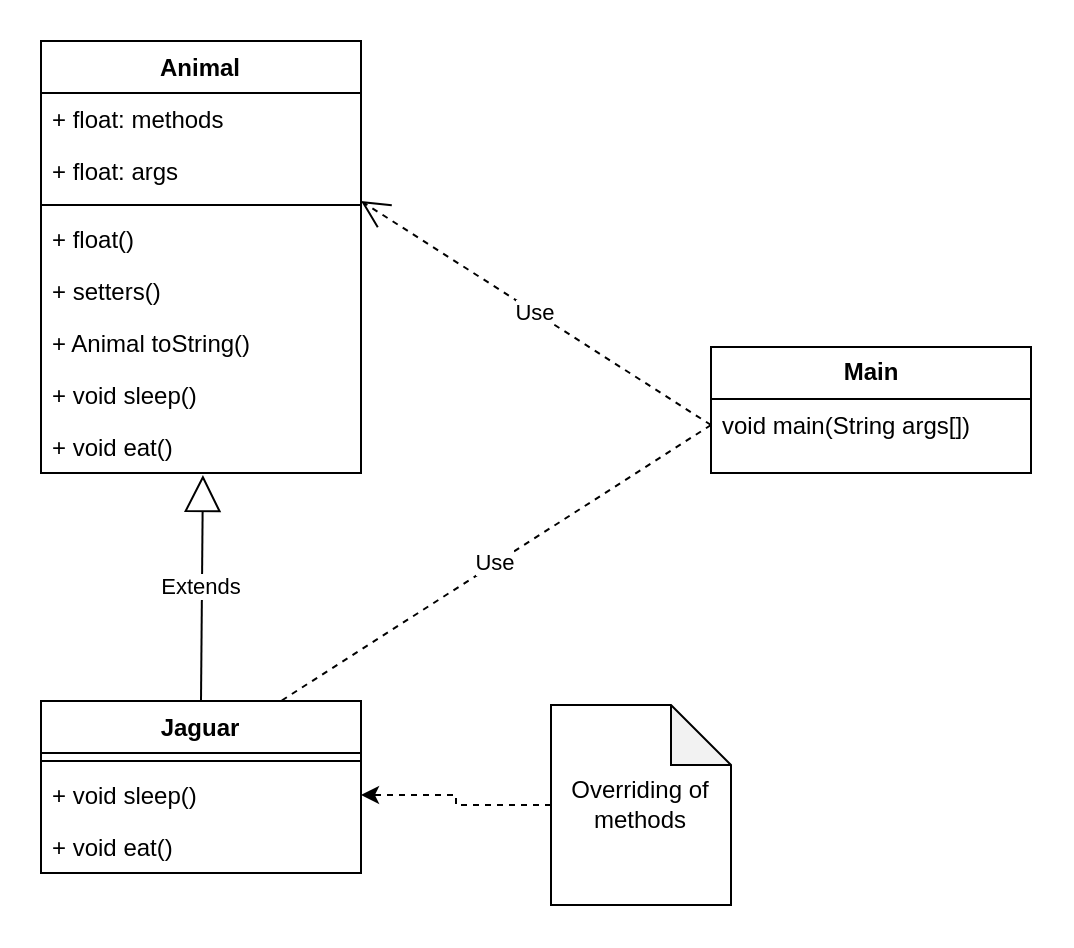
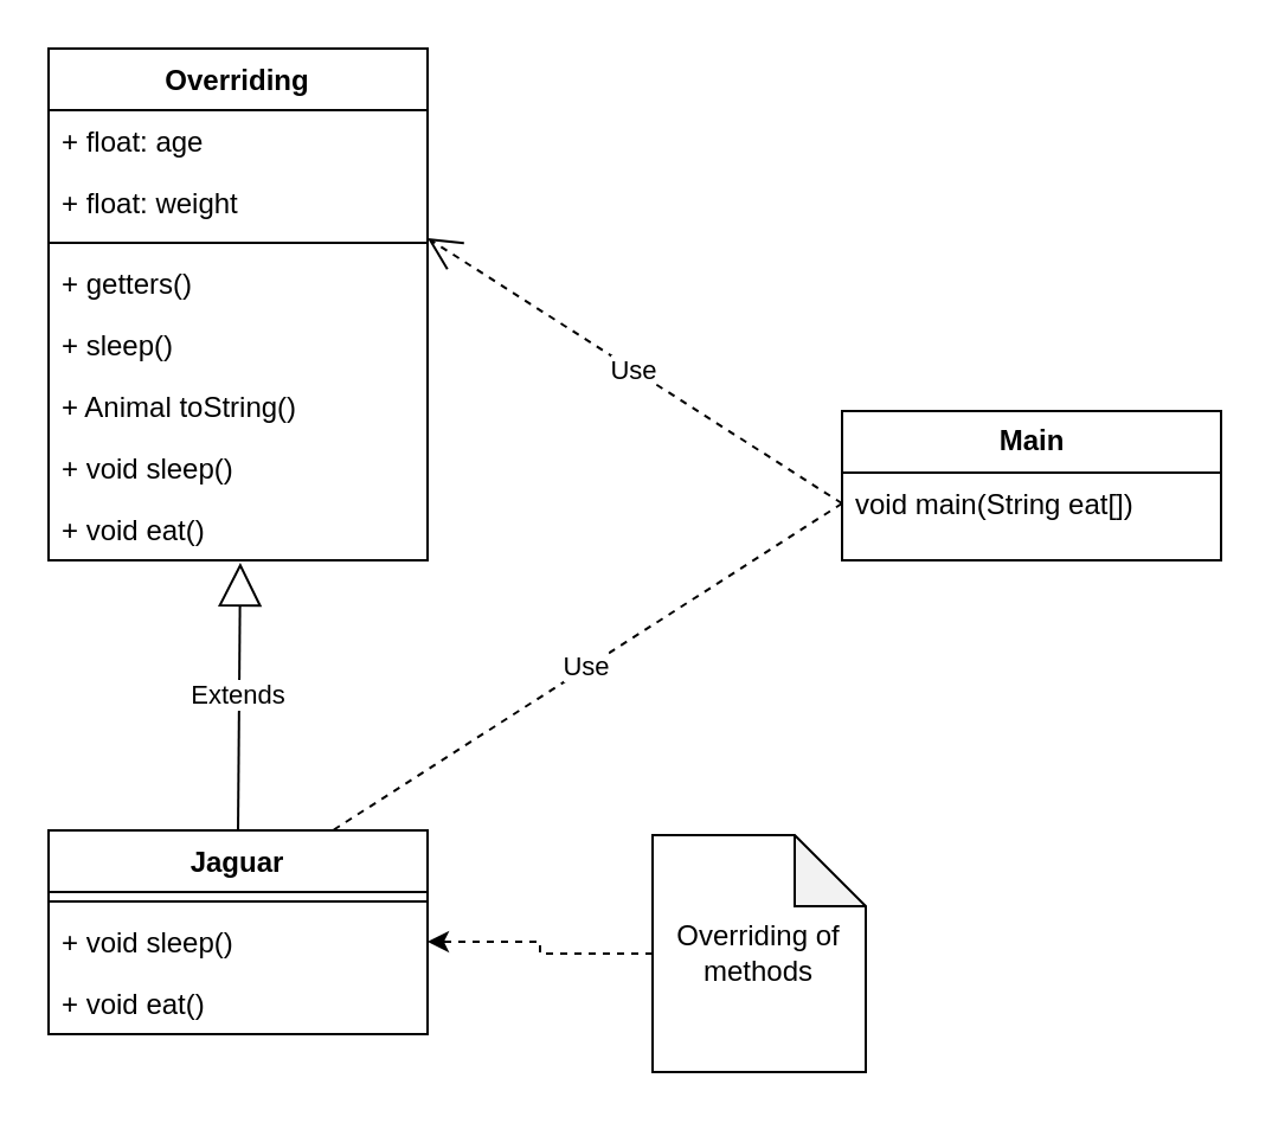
  <mxCell id="0" />
  <mxCell id="1" parent="0" />
- <mxCell id="2" value="Animal" style="swimlane;fontStyle=1;align=center;verticalAlign=top;childLayout=stackLayout;horizontal=1;startSize=26;horizontalStack=0;resizeParent=1;resizeParentMax=0;resizeLast=0;collapsible=1;marginBottom=0;" vertex="1" parent="1"><mxGeometry x="20" y="20" width="160" height="216" as="geometry" /></mxCell>
- <mxCell id="3" value="+ float: methods" style="text;strokeColor=none;fillColor=none;align=left;verticalAlign=top;spacingLeft=4;spacingRight=4;overflow=hidden;rotatable=0;points=[[0,0.5],[1,0.5]];portConstraint=eastwest;" vertex="1" parent="2"><mxGeometry y="26" width="160" height="26" as="geometry" /></mxCell>
- <mxCell id="4" value="+ float: args" style="text;strokeColor=none;fillColor=none;align=left;verticalAlign=top;spacingLeft=4;spacingRight=4;overflow=hidden;rotatable=0;points=[[0,0.5],[1,0.5]];portConstraint=eastwest;" vertex="1" parent="2"><mxGeometry y="52" width="160" height="26" as="geometry" /></mxCell>
+ <mxCell id="2" value="Overriding" style="swimlane;fontStyle=1;align=center;verticalAlign=top;childLayout=stackLayout;horizontal=1;startSize=26;horizontalStack=0;resizeParent=1;resizeParentMax=0;resizeLast=0;collapsible=1;marginBottom=0;" vertex="1" parent="1"><mxGeometry x="20" y="20" width="160" height="216" as="geometry" /></mxCell>
+ <mxCell id="3" value="+ float: age" style="text;strokeColor=none;fillColor=none;align=left;verticalAlign=top;spacingLeft=4;spacingRight=4;overflow=hidden;rotatable=0;points=[[0,0.5],[1,0.5]];portConstraint=eastwest;" vertex="1" parent="2"><mxGeometry y="26" width="160" height="26" as="geometry" /></mxCell>
+ <mxCell id="4" value="+ float: weight" style="text;strokeColor=none;fillColor=none;align=left;verticalAlign=top;spacingLeft=4;spacingRight=4;overflow=hidden;rotatable=0;points=[[0,0.5],[1,0.5]];portConstraint=eastwest;" vertex="1" parent="2"><mxGeometry y="52" width="160" height="26" as="geometry" /></mxCell>
  <mxCell id="5" value="" style="line;strokeWidth=1;fillColor=none;align=left;verticalAlign=middle;spacingTop=-1;spacingLeft=3;spacingRight=3;rotatable=0;labelPosition=right;points=[];portConstraint=eastwest;" vertex="1" parent="2"><mxGeometry y="78" width="160" height="8" as="geometry" /></mxCell>
- <mxCell id="6" value="+ float()" style="text;strokeColor=none;fillColor=none;align=left;verticalAlign=top;spacingLeft=4;spacingRight=4;overflow=hidden;rotatable=0;points=[[0,0.5],[1,0.5]];portConstraint=eastwest;" vertex="1" parent="2"><mxGeometry y="86" width="160" height="26" as="geometry" /></mxCell>
- <mxCell id="7" value="+ setters()" style="text;strokeColor=none;fillColor=none;align=left;verticalAlign=top;spacingLeft=4;spacingRight=4;overflow=hidden;rotatable=0;points=[[0,0.5],[1,0.5]];portConstraint=eastwest;" vertex="1" parent="2"><mxGeometry y="112" width="160" height="26" as="geometry" /></mxCell>
+ <mxCell id="6" value="+ getters()" style="text;strokeColor=none;fillColor=none;align=left;verticalAlign=top;spacingLeft=4;spacingRight=4;overflow=hidden;rotatable=0;points=[[0,0.5],[1,0.5]];portConstraint=eastwest;" vertex="1" parent="2"><mxGeometry y="86" width="160" height="26" as="geometry" /></mxCell>
+ <mxCell id="7" value="+ sleep()" style="text;strokeColor=none;fillColor=none;align=left;verticalAlign=top;spacingLeft=4;spacingRight=4;overflow=hidden;rotatable=0;points=[[0,0.5],[1,0.5]];portConstraint=eastwest;" vertex="1" parent="2"><mxGeometry y="112" width="160" height="26" as="geometry" /></mxCell>
  <mxCell id="8" value="+ Animal toString()" style="text;strokeColor=none;fillColor=none;align=left;verticalAlign=top;spacingLeft=4;spacingRight=4;overflow=hidden;rotatable=0;points=[[0,0.5],[1,0.5]];portConstraint=eastwest;" vertex="1" parent="2"><mxGeometry y="138" width="160" height="26" as="geometry" /></mxCell>
  <mxCell id="9" value="+ void sleep()" style="text;strokeColor=none;fillColor=none;align=left;verticalAlign=top;spacingLeft=4;spacingRight=4;overflow=hidden;rotatable=0;points=[[0,0.5],[1,0.5]];portConstraint=eastwest;" vertex="1" parent="2"><mxGeometry y="164" width="160" height="26" as="geometry" /></mxCell>
  <mxCell id="10" value="+ void eat()" style="text;strokeColor=none;fillColor=none;align=left;verticalAlign=top;spacingLeft=4;spacingRight=4;overflow=hidden;rotatable=0;points=[[0,0.5],[1,0.5]];portConstraint=eastwest;" vertex="1" parent="2"><mxGeometry y="190" width="160" height="26" as="geometry" /></mxCell>
  <mxCell id="11" value="Jaguar" style="swimlane;fontStyle=1;align=center;verticalAlign=top;childLayout=stackLayout;horizontal=1;startSize=26;horizontalStack=0;resizeParent=1;resizeParentMax=0;resizeLast=0;collapsible=1;marginBottom=0;" vertex="1" parent="1"><mxGeometry x="20" y="350" width="160" height="86" as="geometry" /></mxCell>
  <mxCell id="12" value="" style="line;strokeWidth=1;fillColor=none;align=left;verticalAlign=middle;spacingTop=-1;spacingLeft=3;spacingRight=3;rotatable=0;labelPosition=right;points=[];portConstraint=eastwest;" vertex="1" parent="11"><mxGeometry y="26" width="160" height="8" as="geometry" /></mxCell>
  <mxCell id="13" value="+ void sleep()" style="text;strokeColor=none;fillColor=none;align=left;verticalAlign=top;spacingLeft=4;spacingRight=4;overflow=hidden;rotatable=0;points=[[0,0.5],[1,0.5]];portConstraint=eastwest;" vertex="1" parent="11"><mxGeometry y="34" width="160" height="26" as="geometry" /></mxCell>
  <mxCell id="14" value="+ void eat()" style="text;strokeColor=none;fillColor=none;align=left;verticalAlign=top;spacingLeft=4;spacingRight=4;overflow=hidden;rotatable=0;points=[[0,0.5],[1,0.5]];portConstraint=eastwest;" vertex="1" parent="11"><mxGeometry y="60" width="160" height="26" as="geometry" /></mxCell>
  <mxCell id="15" value="Extends" style="endArrow=block;endSize=16;endFill=0;html=1;rounded=0;exitX=0.5;exitY=0;exitDx=0;exitDy=0;entryX=0.506;entryY=1.038;entryDx=0;entryDy=0;entryPerimeter=0;" edge="1" parent="1" source="11" target="10"><mxGeometry width="160" relative="1" as="geometry"><mxPoint x="50" y="400" as="sourcePoint" /><mxPoint x="100" y="240" as="targetPoint" /></mxGeometry></mxCell>
  <mxCell id="16" style="edgeStyle=orthogonalEdgeStyle;rounded=0;orthogonalLoop=1;jettySize=auto;html=1;entryX=1;entryY=0.5;entryDx=0;entryDy=0;dashed=1;" edge="1" parent="1" source="17" target="13"><mxGeometry relative="1" as="geometry" /></mxCell>
  <mxCell id="17" value="Overriding of methods" style="shape=note;whiteSpace=wrap;html=1;backgroundOutline=1;darkOpacity=0.05;" vertex="1" parent="1"><mxGeometry x="275" y="352" width="90" height="100" as="geometry" /></mxCell>
  <mxCell id="18" value="&lt;font face=&quot;Helvetica&quot; size=&quot;1&quot;&gt;&lt;b style=&quot;font-size: 12px&quot;&gt;Main&lt;/b&gt;&lt;/font&gt;" style="swimlane;html=1;fontStyle=0;childLayout=stackLayout;horizontal=1;startSize=26;fillColor=none;horizontalStack=0;resizeParent=1;resizeLast=0;collapsible=1;marginBottom=0;swimlaneFillColor=#ffffff;rounded=0;shadow=0;comic=0;labelBackgroundColor=none;strokeWidth=1;fontFamily=Verdana;fontSize=10;align=center;" vertex="1" parent="1"><mxGeometry x="355" y="173" width="160" height="63" as="geometry" /></mxCell>
- <mxCell id="19" value="void main(String args[])" style="text;html=1;strokeColor=none;fillColor=none;align=left;verticalAlign=top;spacingLeft=4;spacingRight=4;whiteSpace=wrap;overflow=hidden;rotatable=0;points=[[0,0.5],[1,0.5]];portConstraint=eastwest;" vertex="1" parent="18"><mxGeometry y="26" width="160" height="26" as="geometry" /></mxCell>
+ <mxCell id="19" value="void main(String eat[])" style="text;html=1;strokeColor=none;fillColor=none;align=left;verticalAlign=top;spacingLeft=4;spacingRight=4;whiteSpace=wrap;overflow=hidden;rotatable=0;points=[[0,0.5],[1,0.5]];portConstraint=eastwest;" vertex="1" parent="18"><mxGeometry y="26" width="160" height="26" as="geometry" /></mxCell>
  <mxCell id="20" value="Use" style="endArrow=open;endSize=12;dashed=1;html=1;rounded=0;exitX=0;exitY=0.5;exitDx=0;exitDy=0;entryX=1;entryY=0.25;entryDx=0;entryDy=0;entryPerimeter=0;" edge="1" parent="1" source="19" target="5"><mxGeometry width="160" relative="1" as="geometry"><mxPoint x="360" y="236" as="sourcePoint" /><mxPoint x="210" y="400" as="targetPoint" /></mxGeometry></mxCell>
  <mxCell id="21" value="Use" style="endArrow=none;endSize=12;dashed=1;html=1;rounded=0;exitX=0;exitY=0.5;exitDx=0;exitDy=0;entryX=0.75;entryY=0;entryDx=0;entryDy=0;" edge="1" parent="1" source="19" target="11"><mxGeometry width="160" relative="1" as="geometry"><mxPoint x="359.04" y="236.988" as="sourcePoint" /><mxPoint x="210" y="400" as="targetPoint" /></mxGeometry></mxCell>
